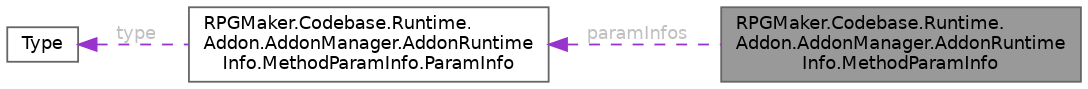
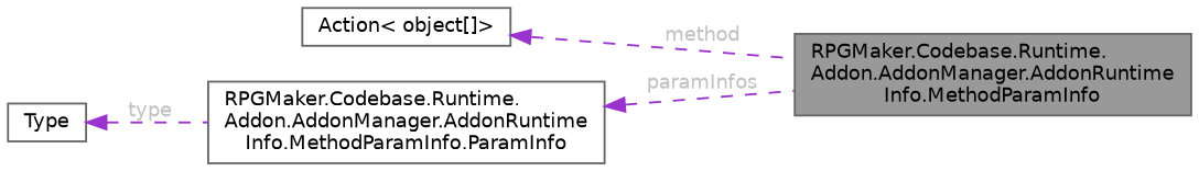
  digraph {
    rankdir=LR
    fontname="DejaVu Sans"
    node [color=gray40 fillcolor=white fontname="DejaVu Sans" fontsize=10 shape=box style=filled]
    edge [color=darkorchid3 dir=back fontcolor=grey fontname="DejaVu Sans" fontsize=10 labelfontname=Helvetica labelfontsize=10 style=dashed]
    n1 [fillcolor=grey60 fontcolor=black height=0.2 label="RPGMaker.Codebase.Runtime.\lAddon.AddonManager.AddonRuntime\lInfo.MethodParamInfo" width=0.4]
+   n2 [height=0.2 label="Action\< object[]\>" width=0.4]
    n3 [height=0.2 label="RPGMaker.Codebase.Runtime.\lAddon.AddonManager.AddonRuntime\lInfo.MethodParamInfo.ParamInfo" width=0.4]
    n4 [height=0.2 label=Type width=0.4]
+   n2 -> n1 [label=" method"]
    n3 -> n1 [label=" paramInfos"]
    n4 -> n3 [label=" type"]
  }
